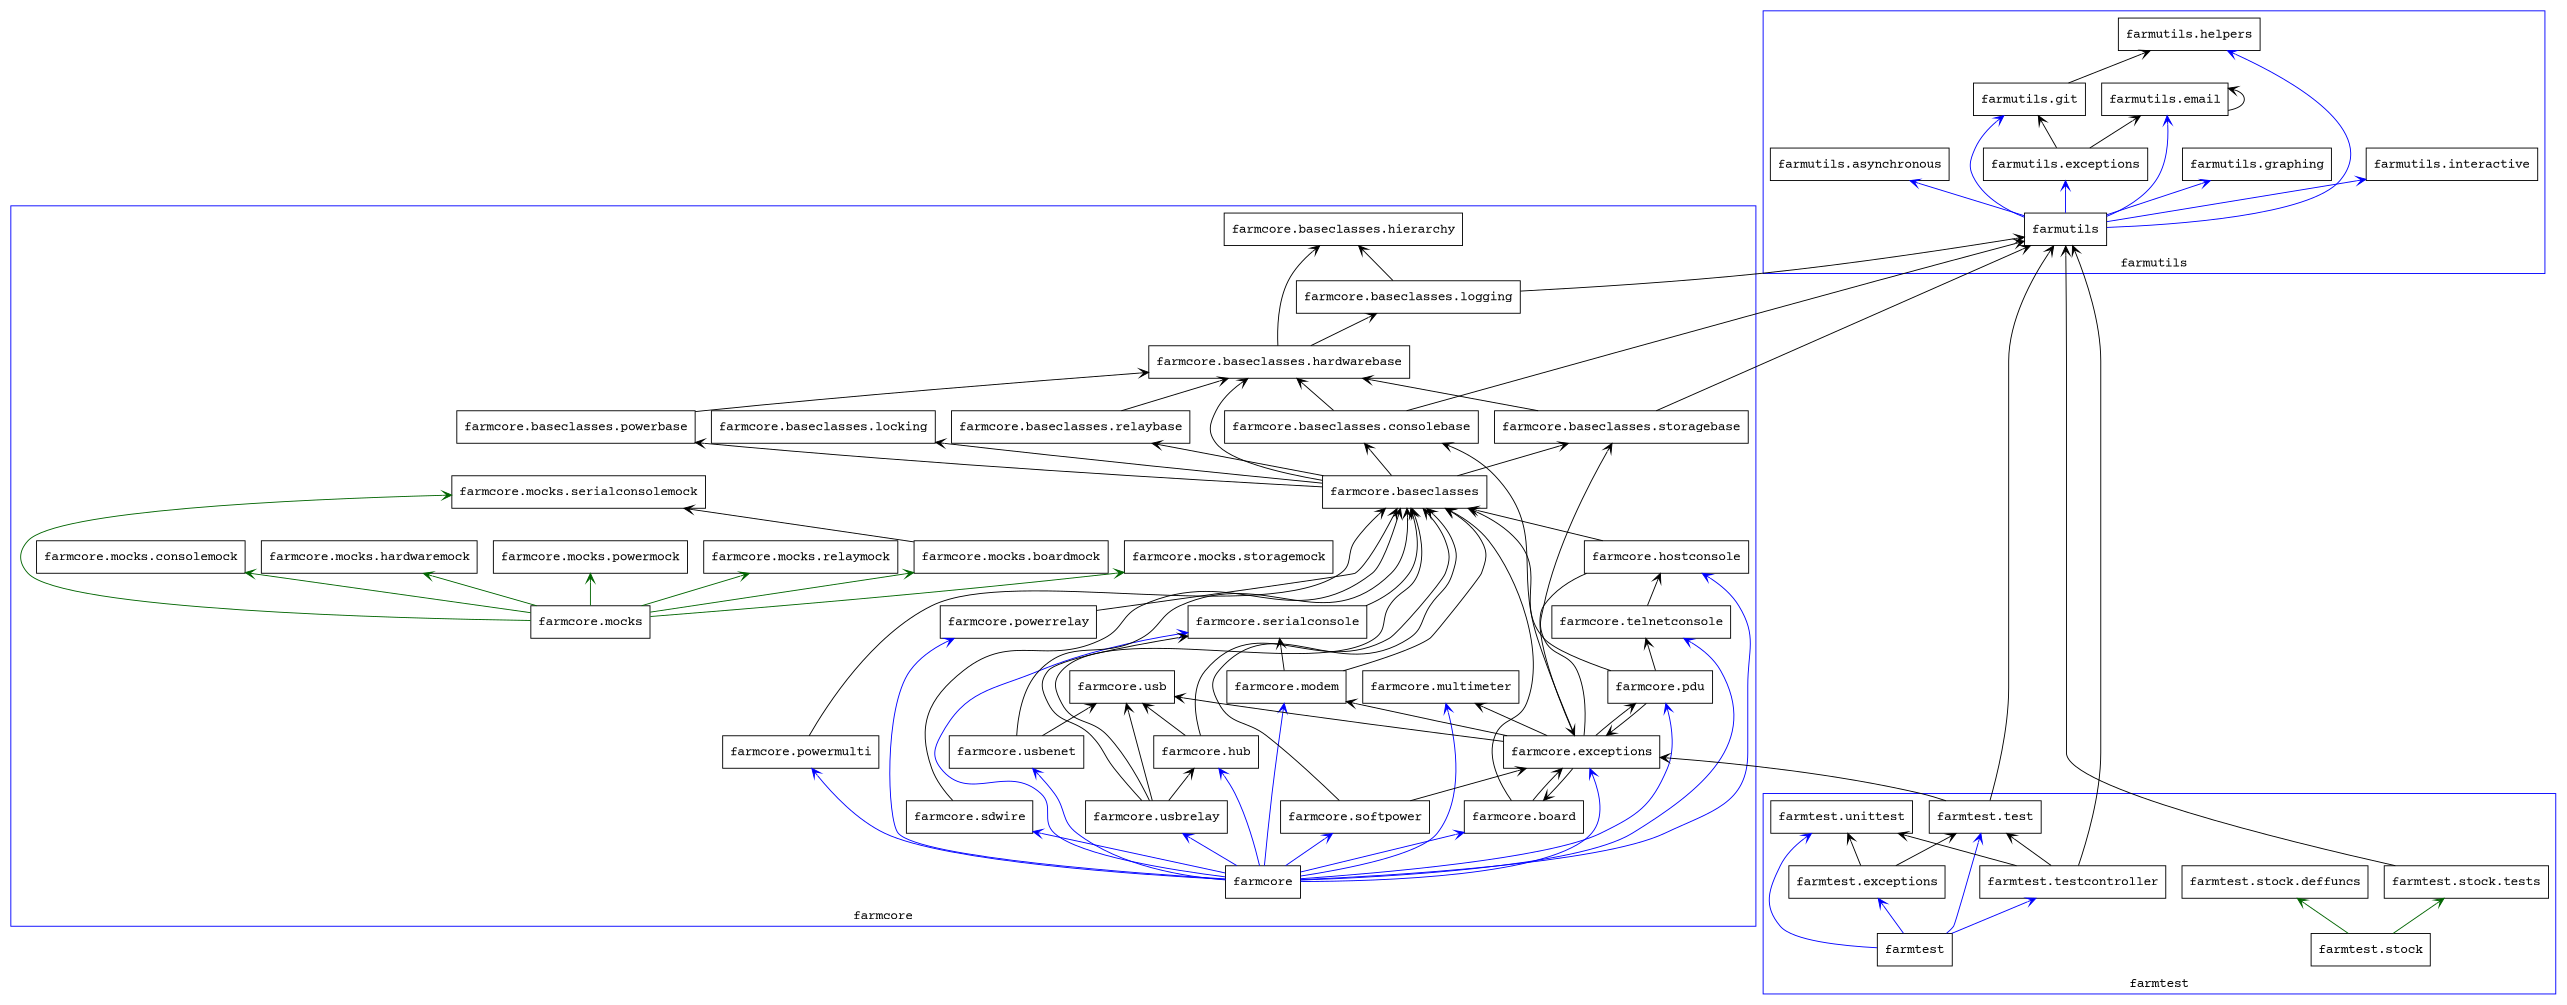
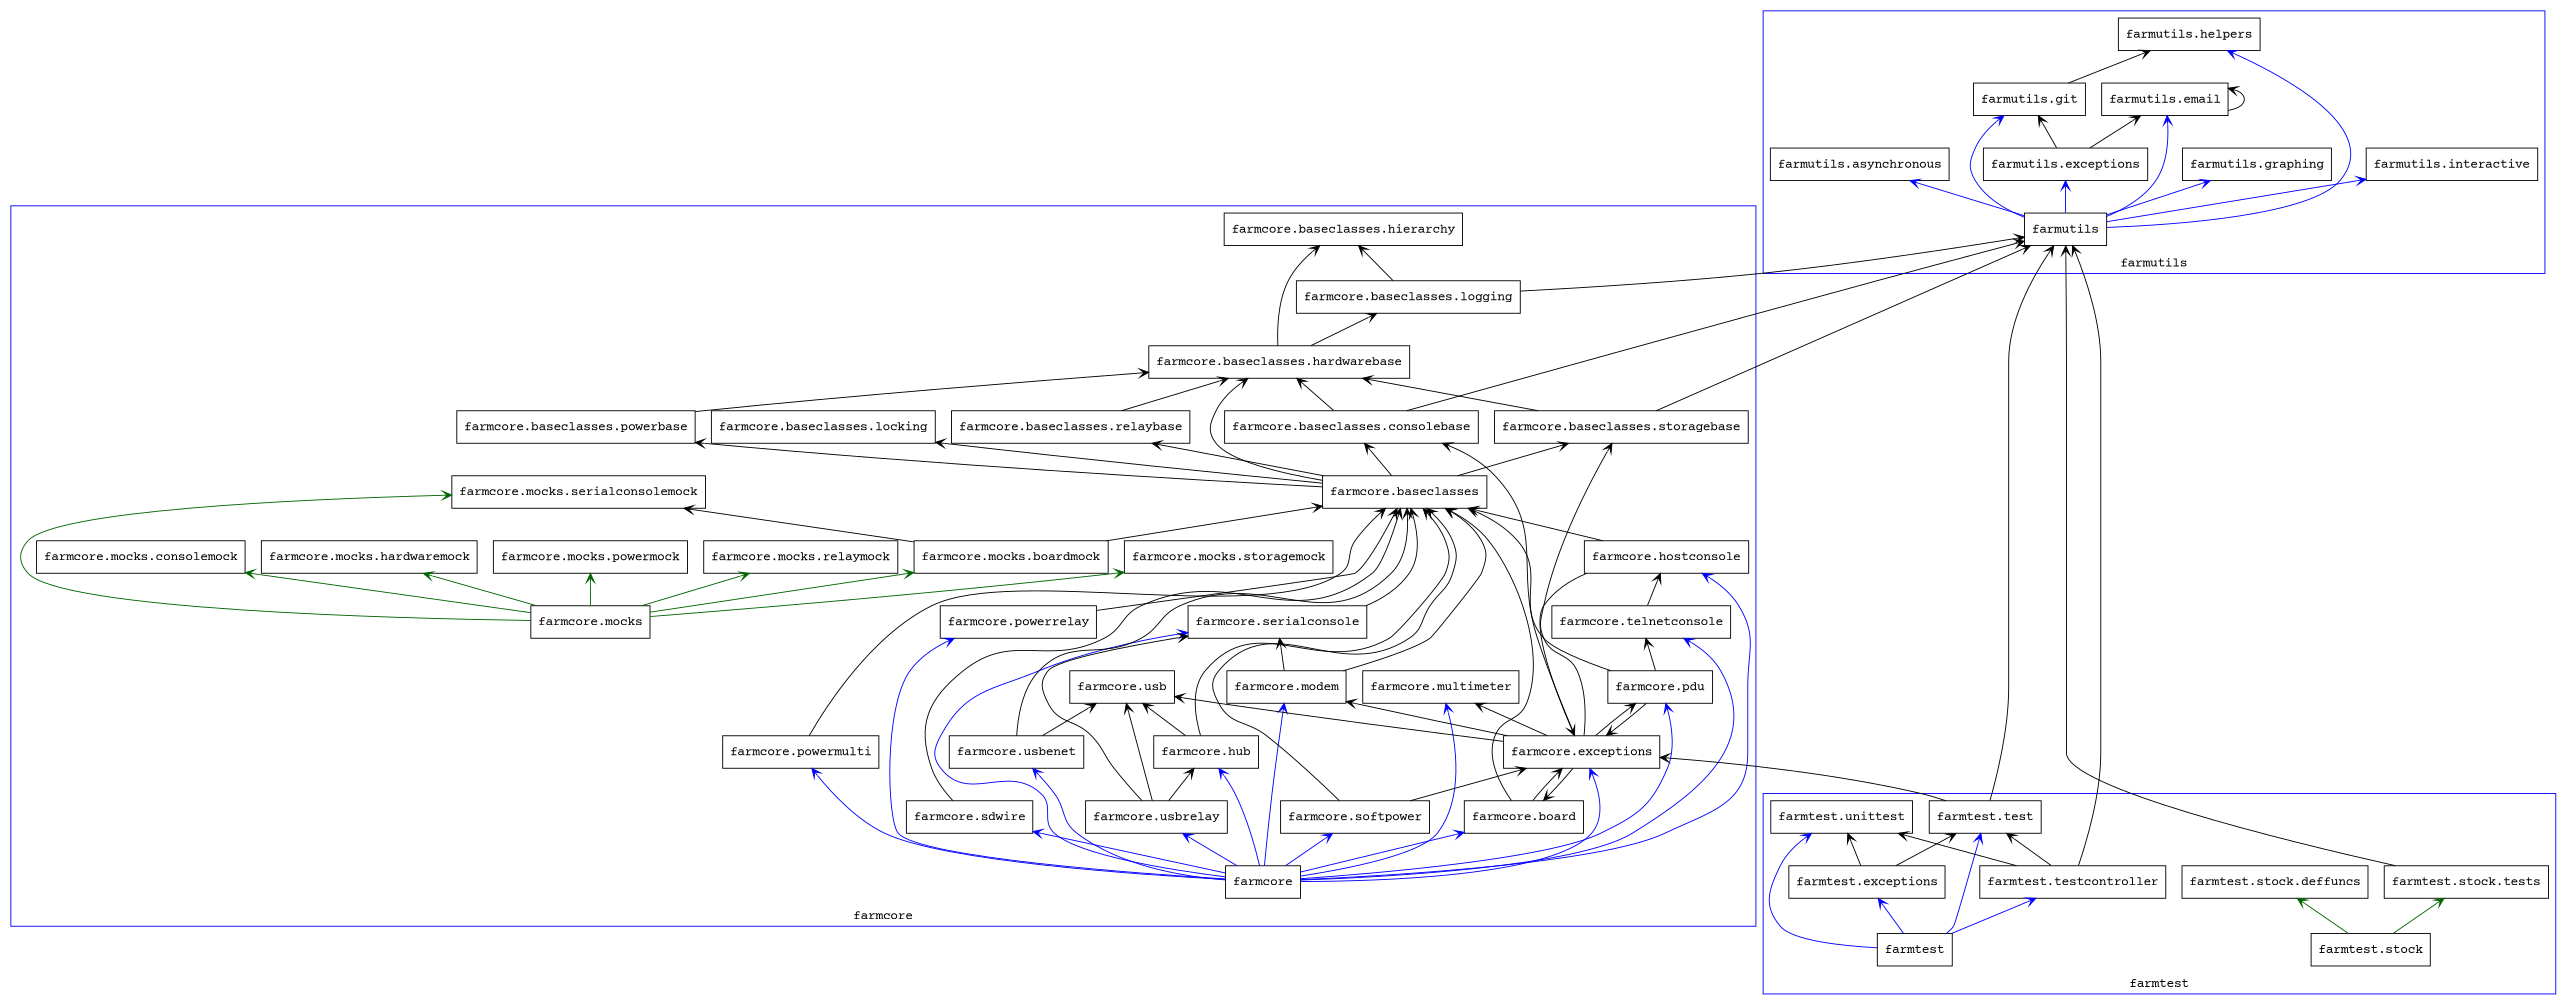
  digraph {
    fontname="Courier Prime"
    rankdir=BT
    node [fontname="Courier Prime" shape=box]
    edge [arrowhead=open arrowtail=none fontname="Courier Prime"]
    n1 [label=farmcore]
    n2 [label="farmcore.baseclasses"]
    n3 [label="farmcore.baseclasses.consolebase"]
    n4 [label="farmcore.baseclasses.hardwarebase"]
    n5 [label="farmcore.baseclasses.hierarchy"]
    n6 [label="farmcore.baseclasses.locking"]
    n7 [label="farmcore.baseclasses.logging"]
    n8 [label="farmcore.baseclasses.powerbase"]
    n9 [label="farmcore.baseclasses.relaybase"]
    n10 [label="farmcore.baseclasses.storagebase"]
    n11 [label="farmcore.board"]
    n12 [label="farmcore.exceptions"]
    n13 [label="farmcore.hostconsole"]
    n14 [label="farmcore.hub"]
    n15 [label="farmcore.mocks"]
    n16 [label="farmcore.mocks.boardmock"]
    n17 [label="farmcore.mocks.consolemock"]
    n18 [label="farmcore.mocks.hardwaremock"]
    n19 [label="farmcore.mocks.powermock"]
    n20 [label="farmcore.mocks.relaymock"]
    n21 [label="farmcore.mocks.serialconsolemock"]
    n22 [label="farmcore.mocks.storagemock"]
    n23 [label="farmcore.modem"]
    n24 [label="farmcore.multimeter"]
    n25 [label="farmcore.pdu"]
    n26 [label="farmcore.powermulti"]
    n27 [label="farmcore.powerrelay"]
    n28 [label="farmcore.sdwire"]
    n29 [label="farmcore.serialconsole"]
    n30 [label="farmcore.softpower"]
    n31 [label="farmcore.telnetconsole"]
    n32 [label="farmcore.usb"]
    n33 [label="farmcore.usbenet"]
    n34 [label="farmcore.usbrelay"]
    n35 [label=farmtest]
    n36 [label="farmtest.exceptions"]
    n37 [label="farmtest.stock"]
    n38 [label="farmtest.stock.deffuncs"]
    n39 [label="farmtest.stock.tests"]
    n40 [label="farmtest.test"]
    n41 [label="farmtest.testcontroller"]
    n42 [label="farmtest.unittest"]
    n43 [label=farmutils]
    n44 [label="farmutils.asynchronous"]
    n45 [label="farmutils.email"]
    n46 [label="farmutils.exceptions"]
    n47 [label="farmutils.git"]
    n48 [label="farmutils.graphing"]
    n49 [label="farmutils.helpers"]
    n50 [label="farmutils.interactive"]
    subgraph cluster_1 {
      color=blue
      label=farmcore
      n1
      n2
      n3
      n4
      n5
      n6
      n7
      n8
      n9
      n10
      n11
      n12
      n13
      n14
      n15
      n16
      n17
      n18
      n19
      n20
      n21
      n22
      n23
      n24
      n25
      n26
      n27
      n28
      n29
      n30
      n31
      n32
      n33
      n34
    }
    subgraph cluster_2 {
      color=blue
      label=farmtest
      n35
      n36
      n37
      n38
      n39
      n40
      n41
      n42
    }
    subgraph cluster_3 {
      color=blue
      label=farmutils
      n43
      n44
      n45
      n46
      n47
      n48
      n49
      n50
    }
    n1 -> n11 [color=blue]
    n1 -> n12 [color=blue]
    n1 -> n13 [color=blue]
    n1 -> n14 [color=blue]
    n1 -> n23 [color=blue]
    n1 -> n24 [color=blue]
    n1 -> n25 [color=blue]
    n1 -> n26 [color=blue]
    n1 -> n27 [color=blue]
    n1 -> n28 [color=blue]
    n1 -> n29 [color=blue]
    n1 -> n30 [color=blue]
    n1 -> n31 [color=blue]
    n1 -> n33 [color=blue]
    n1 -> n34 [color=blue]
    n2 -> n3
    n2 -> n4
    n2 -> n6
    n2 -> n8
    n2 -> n9
    n2 -> n10
    n3 -> n4
    n3 -> n43
    n4 -> n5
    n4 -> n7
    n7 -> n5
    n7 -> n43
    n8 -> n4
    n9 -> n4
    n10 -> n4
    n10 -> n43
    n11 -> n2
    n11 -> n12
    n12 -> n3
    n12 -> n10
    n12 -> n11
    n12 -> n23
    n12 -> n24
    n12 -> n25
    n12 -> n32
    n13 -> n2
    n13 -> n12
    n14 -> n2
    n14 -> n32
    n15 -> n16 [color=darkgreen]
    n15 -> n17 [color=darkgreen]
    n15 -> n18 [color=darkgreen]
    n15 -> n19 [color=darkgreen]
    n15 -> n20 [color=darkgreen]
    n15 -> n21 [color=darkgreen]
    n15 -> n22 [color=darkgreen]
    n16 -> n21
    n23 -> n2
    n23 -> n29
    n25 -> n2
    n25 -> n12
    n25 -> n31
    n26 -> n2
    n27 -> n2
    n28 -> n2
    n29 -> n2
    n30 -> n2
    n30 -> n12
    n31 -> n13
    n33 -> n2
    n33 -> n32
-   n34 -> n2
+   n16 -> n2
    n34 -> n14
    n34 -> n29
    n34 -> n32
    n35 -> n36 [color=blue]
    n35 -> n40 [color=blue]
    n35 -> n41 [color=blue]
    n35 -> n42 [color=blue]
    n36 -> n40
    n36 -> n42
    n37 -> n38 [color=darkgreen]
    n37 -> n39 [color=darkgreen]
    n39 -> n43
    n40 -> n12
    n40 -> n43
    n41 -> n40
    n41 -> n42
    n41 -> n43
    n43 -> n44 [color=blue]
    n43 -> n45 [color=blue]
    n43 -> n46 [color=blue]
    n43 -> n47 [color=blue]
    n43 -> n48 [color=blue]
    n43 -> n49 [color=blue]
    n43 -> n50 [color=blue]
    n45 -> n45
    n46 -> n45
    n46 -> n47
    n47 -> n49
  }
